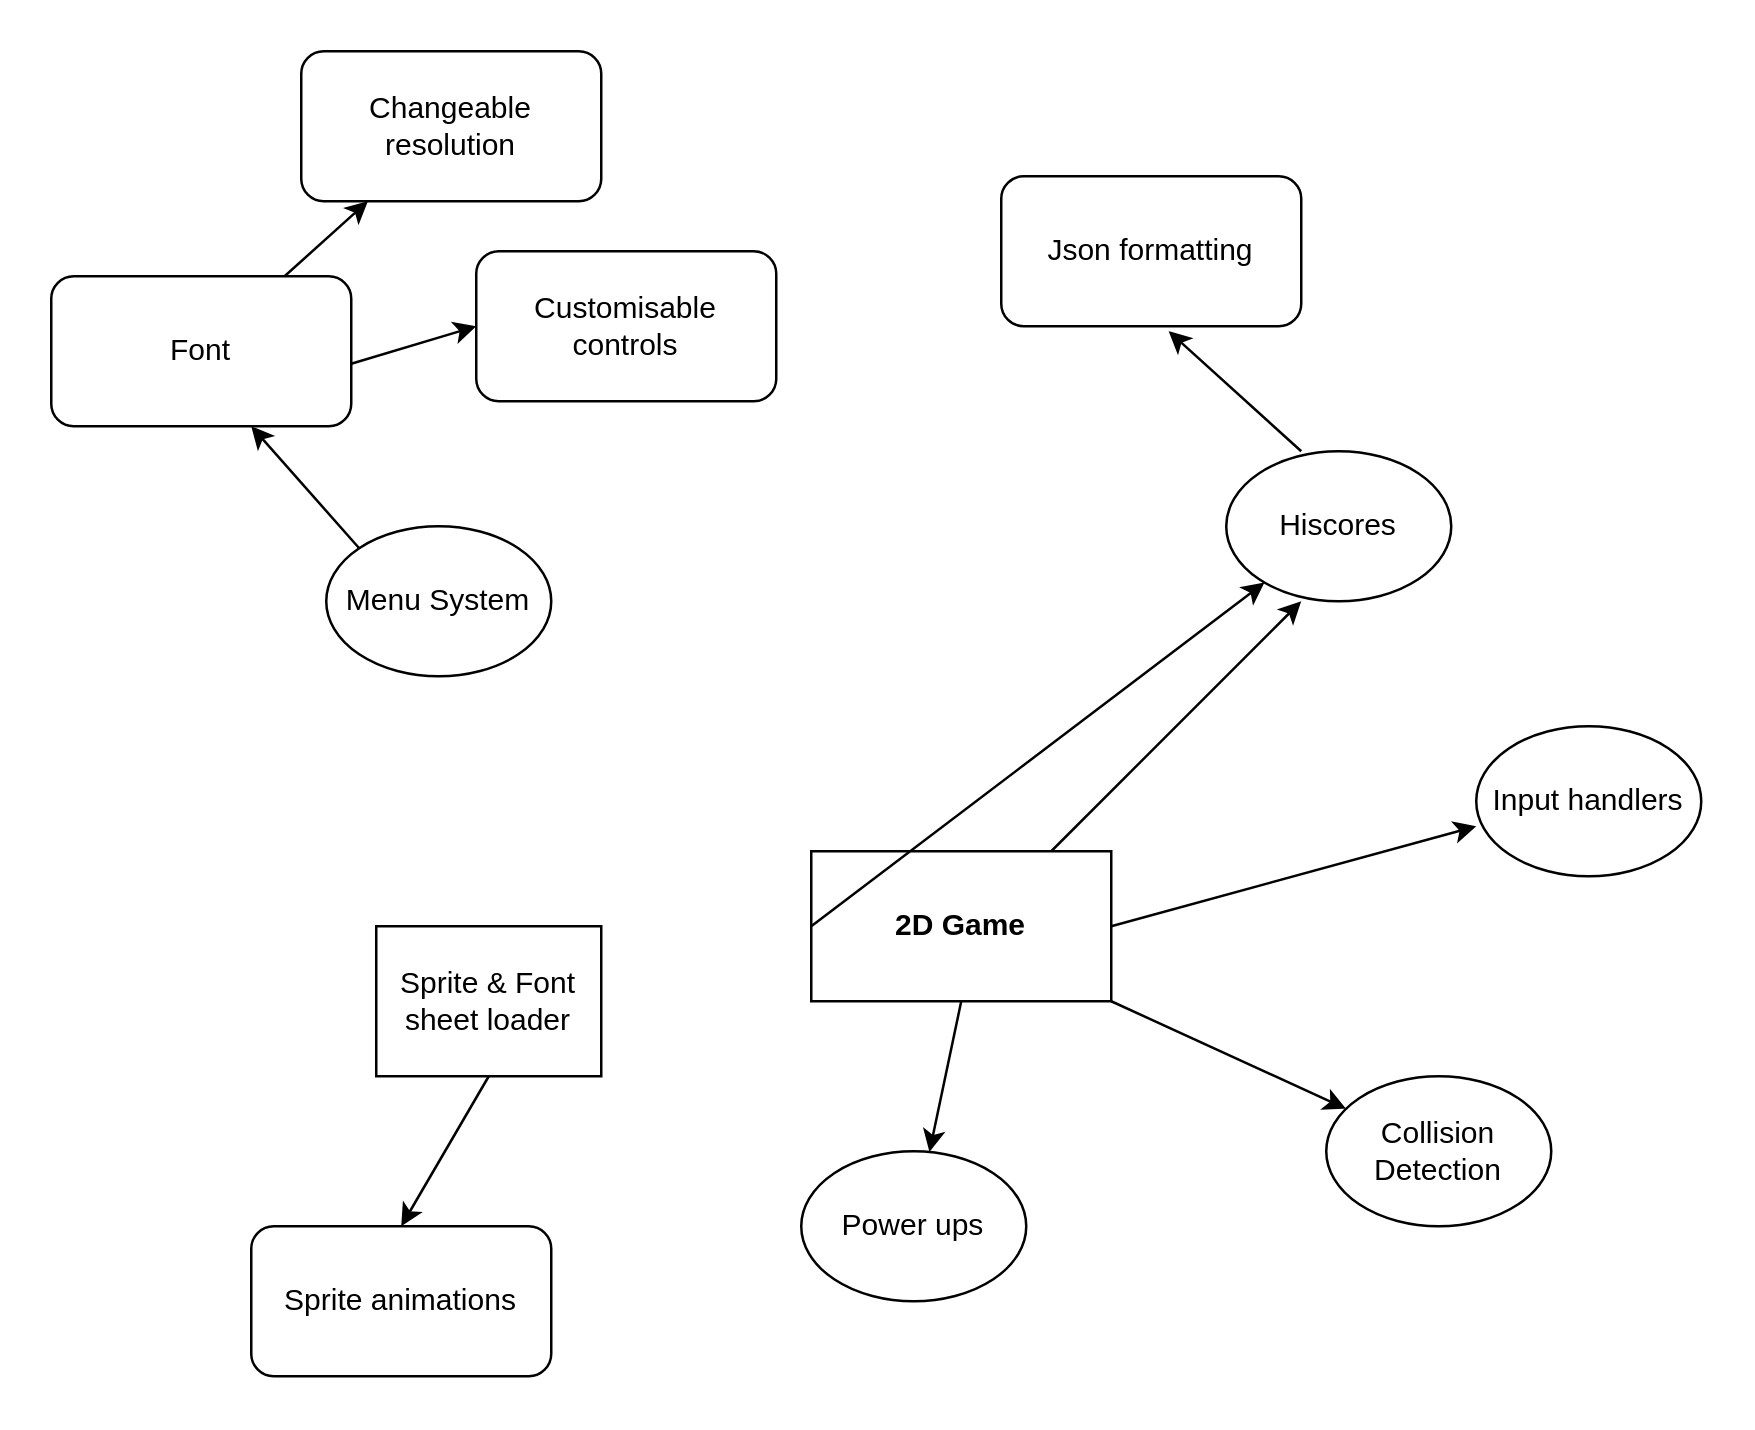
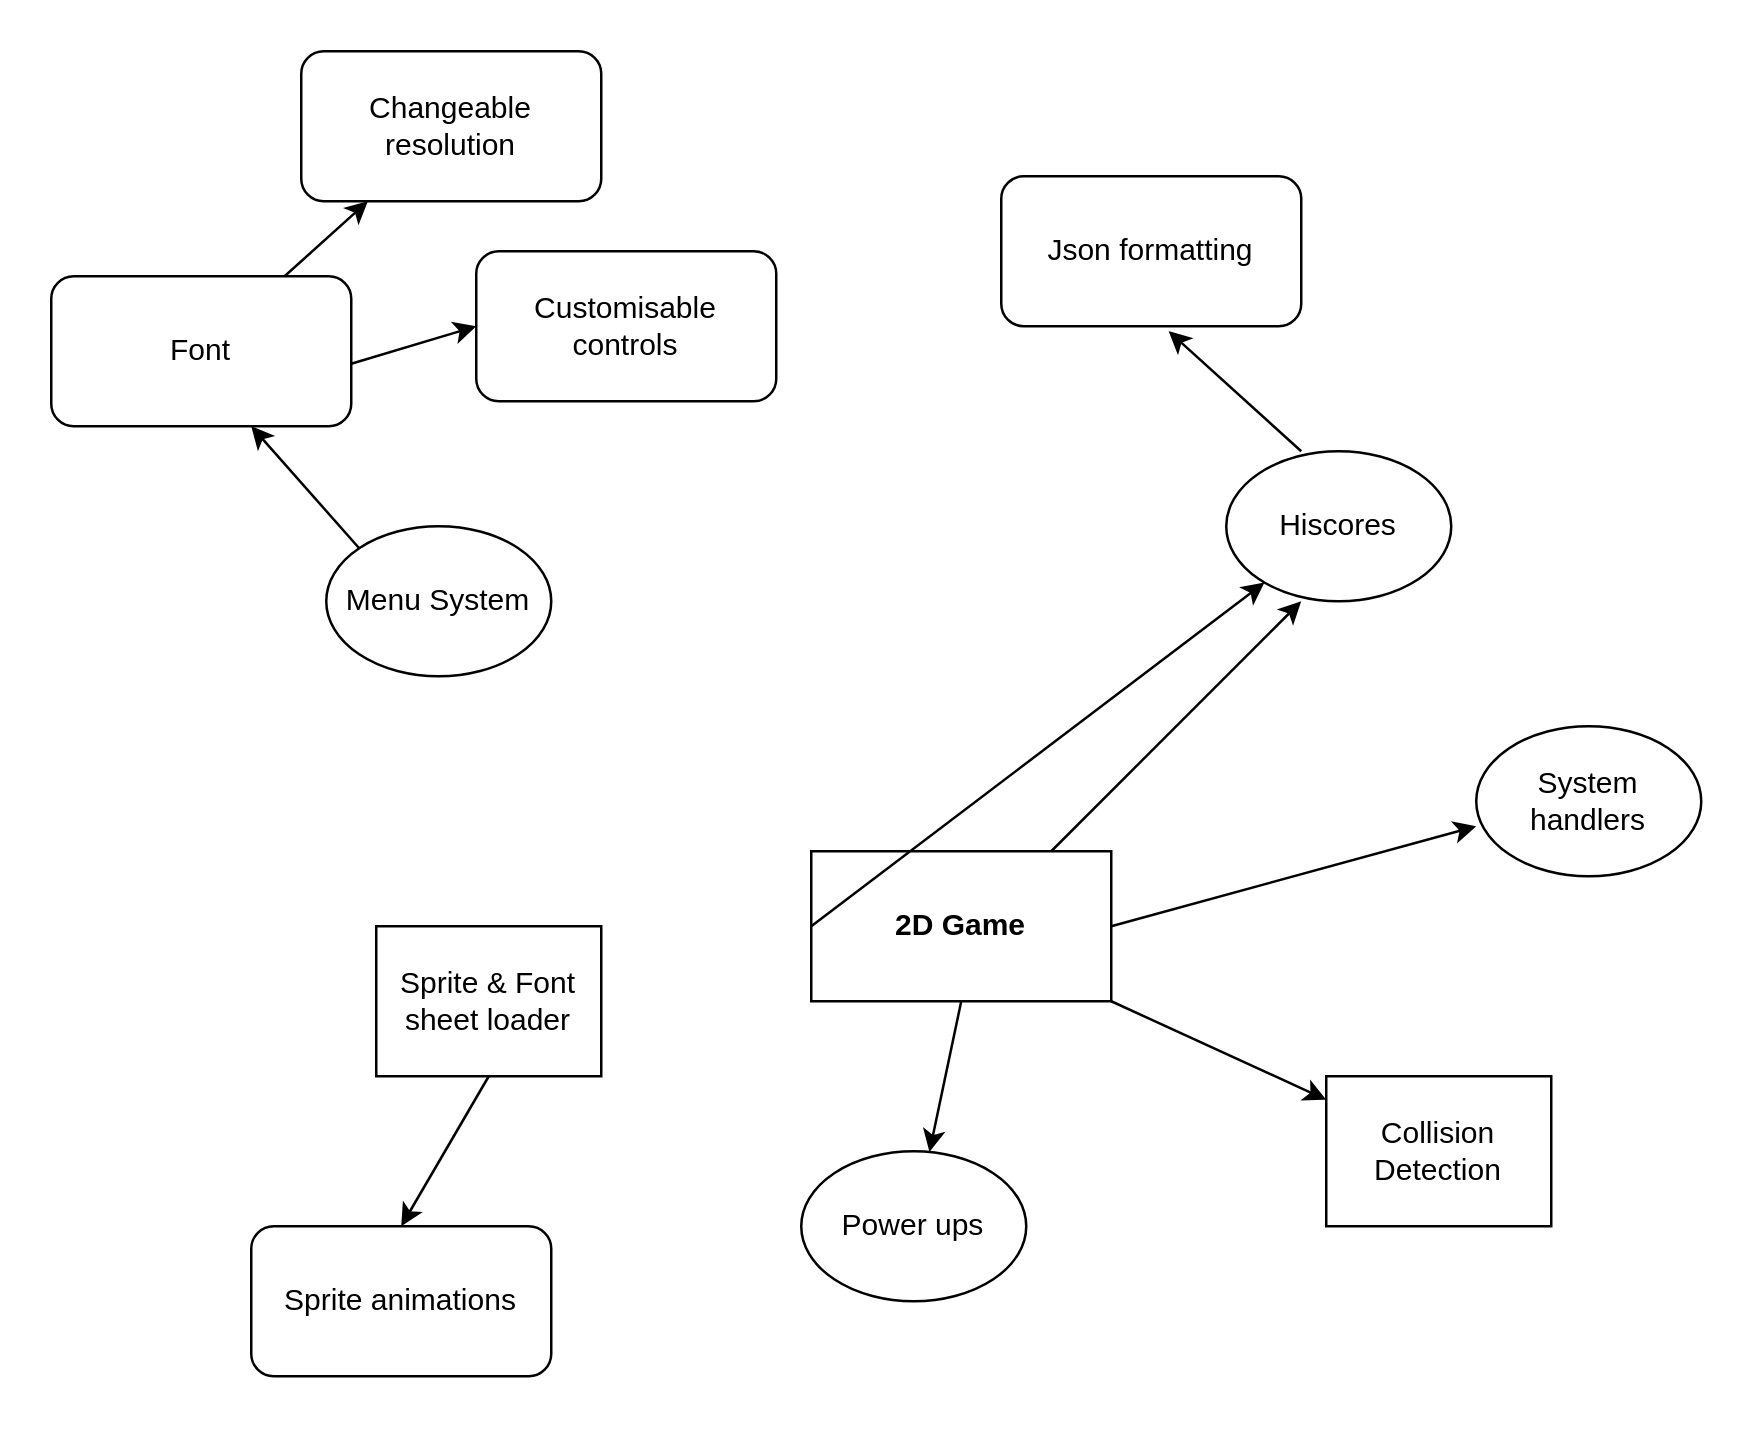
  <mxCell id="0" />
  <mxCell id="1" parent="0" />
  <mxCell id="2" value="&lt;b&gt;2D Game&lt;/b&gt;" style="rounded=0;whiteSpace=wrap;html=1;" vertex="1" parent="1"><mxGeometry x="324" y="340" width="120" height="60" as="geometry" /></mxCell>
  <mxCell id="3" value="" style="endArrow=classic;html=1;" edge="1" parent="1"><mxGeometry width="50" height="50" relative="1" as="geometry"><mxPoint x="420" y="340" as="sourcePoint" /><mxPoint x="520" y="240" as="targetPoint" /></mxGeometry></mxCell>
  <mxCell id="4" value="Hiscores" style="ellipse;whiteSpace=wrap;html=1;" vertex="1" parent="1"><mxGeometry x="490" y="180" width="90" height="60" as="geometry" /></mxCell>
  <mxCell id="5" value="Json formatting" style="rounded=1;whiteSpace=wrap;html=1;" vertex="1" parent="1"><mxGeometry x="400" y="70" width="120" height="60" as="geometry" /></mxCell>
  <mxCell id="6" value="" style="endArrow=classic;html=1;entryX=0.558;entryY=1.033;entryDx=0;entryDy=0;entryPerimeter=0;" edge="1" parent="1" target="5"><mxGeometry width="50" height="50" relative="1" as="geometry"><mxPoint x="520" y="180" as="sourcePoint" /><mxPoint x="570" y="130" as="targetPoint" /></mxGeometry></mxCell>
- <mxCell id="7" value="Collision Detection" style="ellipse;whiteSpace=wrap;html=1;" vertex="1" parent="1"><mxGeometry x="530" y="430" width="90" height="60" as="geometry" /></mxCell>
+ <mxCell id="7" value="Collision Detection" style="whiteSpace=wrap;html=1;rounded=0;" vertex="1" parent="1"><mxGeometry x="530" y="430" width="90" height="60" as="geometry" /></mxCell>
  <mxCell id="8" value="" style="endArrow=classic;html=1;exitX=1;exitY=1;exitDx=0;exitDy=0;" edge="1" parent="1" source="2" target="7"><mxGeometry width="50" height="50" relative="1" as="geometry"><mxPoint x="510" y="400" as="sourcePoint" /><mxPoint x="560" y="350" as="targetPoint" /></mxGeometry></mxCell>
  <mxCell id="9" value="Menu System" style="ellipse;whiteSpace=wrap;html=1;" vertex="1" parent="1"><mxGeometry x="130" y="210" width="90" height="60" as="geometry" /></mxCell>
  <mxCell id="10" value="Font" style="rounded=1;whiteSpace=wrap;html=1;" vertex="1" parent="1"><mxGeometry x="20" y="110" width="120" height="60" as="geometry" /></mxCell>
  <mxCell id="11" value="" style="endArrow=classic;html=1;entryX=0.558;entryY=1.033;entryDx=0;entryDy=0;entryPerimeter=0;exitX=0;exitY=0;exitDx=0;exitDy=0;" edge="1" parent="1" source="9"><mxGeometry width="50" height="50" relative="1" as="geometry"><mxPoint x="153.04" y="218.02" as="sourcePoint" /><mxPoint x="100" y="170" as="targetPoint" /></mxGeometry></mxCell>
  <mxCell id="12" value="Changeable resolution" style="rounded=1;whiteSpace=wrap;html=1;" vertex="1" parent="1"><mxGeometry x="120" y="20" width="120" height="60" as="geometry" /></mxCell>
  <mxCell id="13" value="" style="endArrow=classic;html=1;" edge="1" parent="1" source="10" target="12"><mxGeometry width="50" height="50" relative="1" as="geometry"><mxPoint x="70" y="120" as="sourcePoint" /><mxPoint x="120" y="70" as="targetPoint" /></mxGeometry></mxCell>
  <mxCell id="14" value="Customisable controls" style="rounded=1;whiteSpace=wrap;html=1;" vertex="1" parent="1"><mxGeometry x="190" y="100" width="120" height="60" as="geometry" /></mxCell>
  <mxCell id="15" value="" style="endArrow=classic;html=1;entryX=0;entryY=0.5;entryDx=0;entryDy=0;" edge="1" parent="1" target="14"><mxGeometry width="50" height="50" relative="1" as="geometry"><mxPoint x="140" y="145" as="sourcePoint" /><mxPoint x="210" y="135" as="targetPoint" /></mxGeometry></mxCell>
  <mxCell id="16" value="Sprite &amp;amp; Font sheet loader" style="whiteSpace=wrap;html=1;rounded=0;" vertex="1" parent="1"><mxGeometry x="150" y="370" width="90" height="60" as="geometry" /></mxCell>
  <mxCell id="17" value="" style="endArrow=classic;html=1;exitX=0;exitY=0.5;exitDx=0;exitDy=0;" edge="1" parent="1" source="2" target="4"><mxGeometry width="50" height="50" relative="1" as="geometry"><mxPoint x="270" y="470" as="sourcePoint" /><mxPoint x="320" y="420" as="targetPoint" /></mxGeometry></mxCell>
  <mxCell id="18" value="Power ups" style="ellipse;whiteSpace=wrap;html=1;" vertex="1" parent="1"><mxGeometry x="320" y="460" width="90" height="60" as="geometry" /></mxCell>
  <mxCell id="19" value="" style="endArrow=classic;html=1;exitX=0.5;exitY=1;exitDx=0;exitDy=0;" edge="1" parent="1" source="2" target="18"><mxGeometry width="50" height="50" relative="1" as="geometry"><mxPoint x="360" y="310" as="sourcePoint" /><mxPoint x="410" y="260" as="targetPoint" /></mxGeometry></mxCell>
  <mxCell id="20" value="" style="endArrow=classic;html=1;exitX=0.5;exitY=1;exitDx=0;exitDy=0;" edge="1" parent="1" source="16"><mxGeometry width="50" height="50" relative="1" as="geometry"><mxPoint x="150" y="510" as="sourcePoint" /><mxPoint x="160" y="490" as="targetPoint" /></mxGeometry></mxCell>
  <mxCell id="21" value="Sprite animations" style="rounded=1;whiteSpace=wrap;html=1;" vertex="1" parent="1"><mxGeometry x="100" y="490" width="120" height="60" as="geometry" /></mxCell>
- <mxCell id="22" value="Input handlers" style="ellipse;whiteSpace=wrap;html=1;" vertex="1" parent="1"><mxGeometry x="590" y="290" width="90" height="60" as="geometry" /></mxCell>
+ <mxCell id="22" value="System handlers" style="ellipse;whiteSpace=wrap;html=1;" vertex="1" parent="1"><mxGeometry x="590" y="290" width="90" height="60" as="geometry" /></mxCell>
  <mxCell id="23" value="" style="endArrow=classic;html=1;exitX=1;exitY=0.5;exitDx=0;exitDy=0;entryX=0;entryY=0.667;entryDx=0;entryDy=0;entryPerimeter=0;" edge="1" parent="1" source="2" target="22"><mxGeometry width="50" height="50" relative="1" as="geometry"><mxPoint x="460" y="390" as="sourcePoint" /><mxPoint x="510" y="340" as="targetPoint" /></mxGeometry></mxCell>
